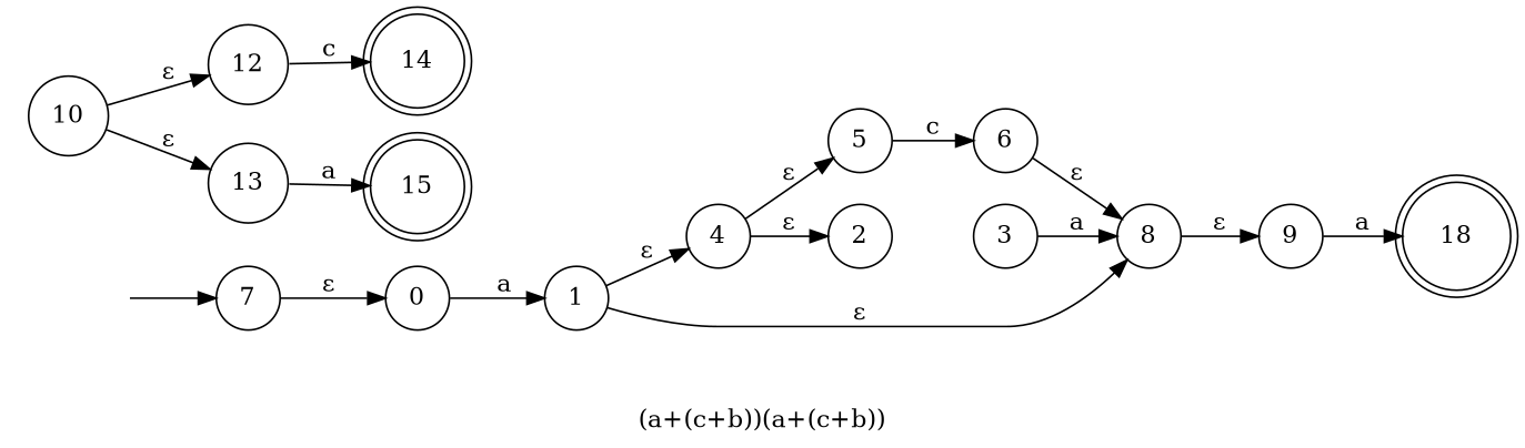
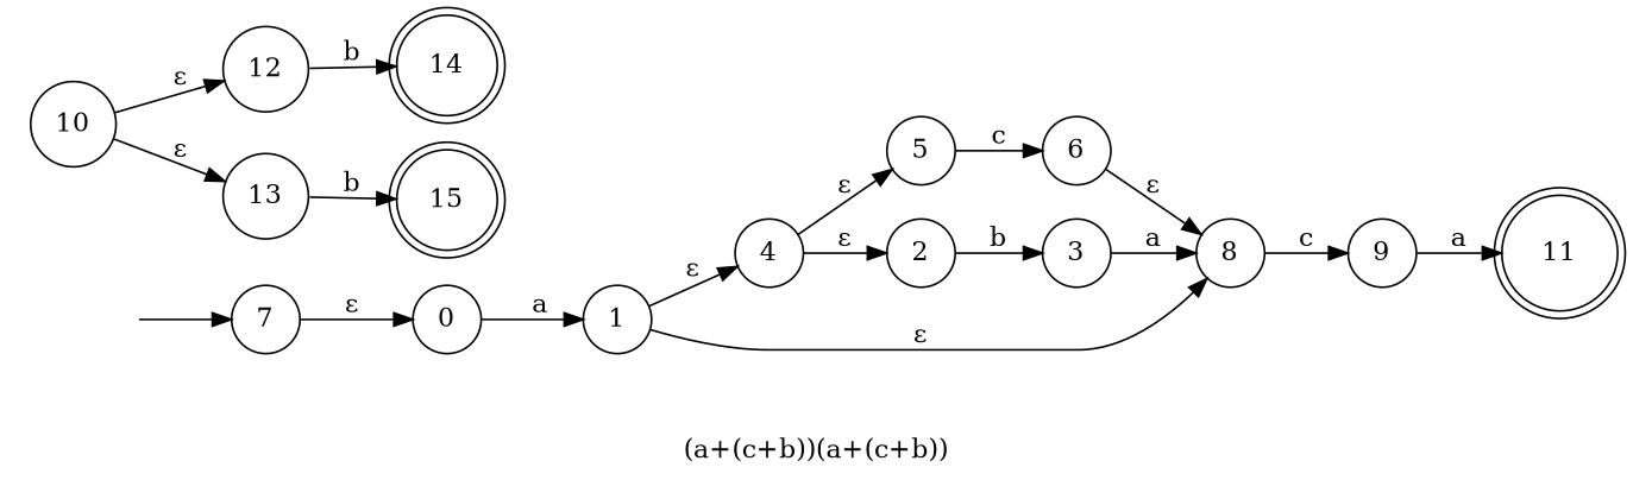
  digraph {
    label="(a+(c+b))(a+(c+b))"
    rankdir=LR
    node [shape=circle]
-   11 [shape=doublecircle label=18]
+   11 [shape=doublecircle]
    14 [shape=doublecircle]
    15 [shape=doublecircle]
    __I__ [style=invis width=0]
    7
    0
    1
    4
    5
    2
    8
    6
    3
    9
    10
    12
    13
    __I__ -> 7
    7 -> 0 [label="ε"]
    0 -> 1 [label=a]
    1 -> 4 [label="ε"]
    1 -> 8 [label="ε"]
    4 -> 5 [label="ε"]
    4 -> 2 [label="ε"]
    5 -> 6 [label=c]
-   8 -> 9 [label="ε"]
+   2 -> 3 [label=b]
+   8 -> 9 [label=c]
    6 -> 8 [label="ε"]
    3 -> 8 [label=a]
    9 -> 11 [label=a]
    10 -> 12 [label="ε"]
    10 -> 13 [label="ε"]
-   12 -> 14 [label=c]
-   13 -> 15 [label=a]
+   12 -> 14 [label=b]
+   13 -> 15 [label=b]
  }
